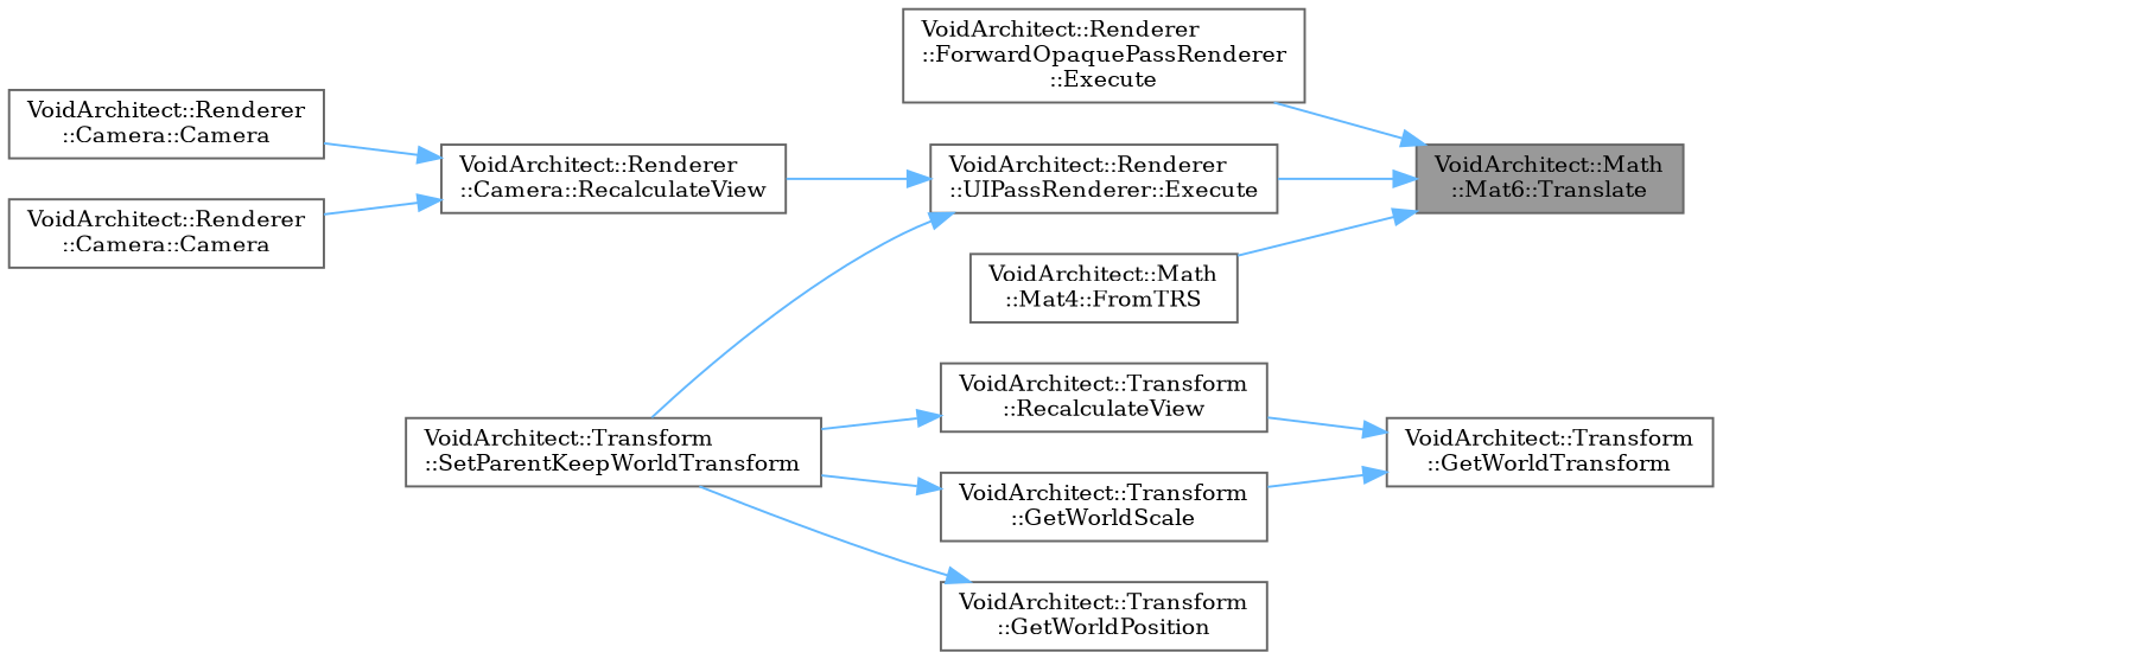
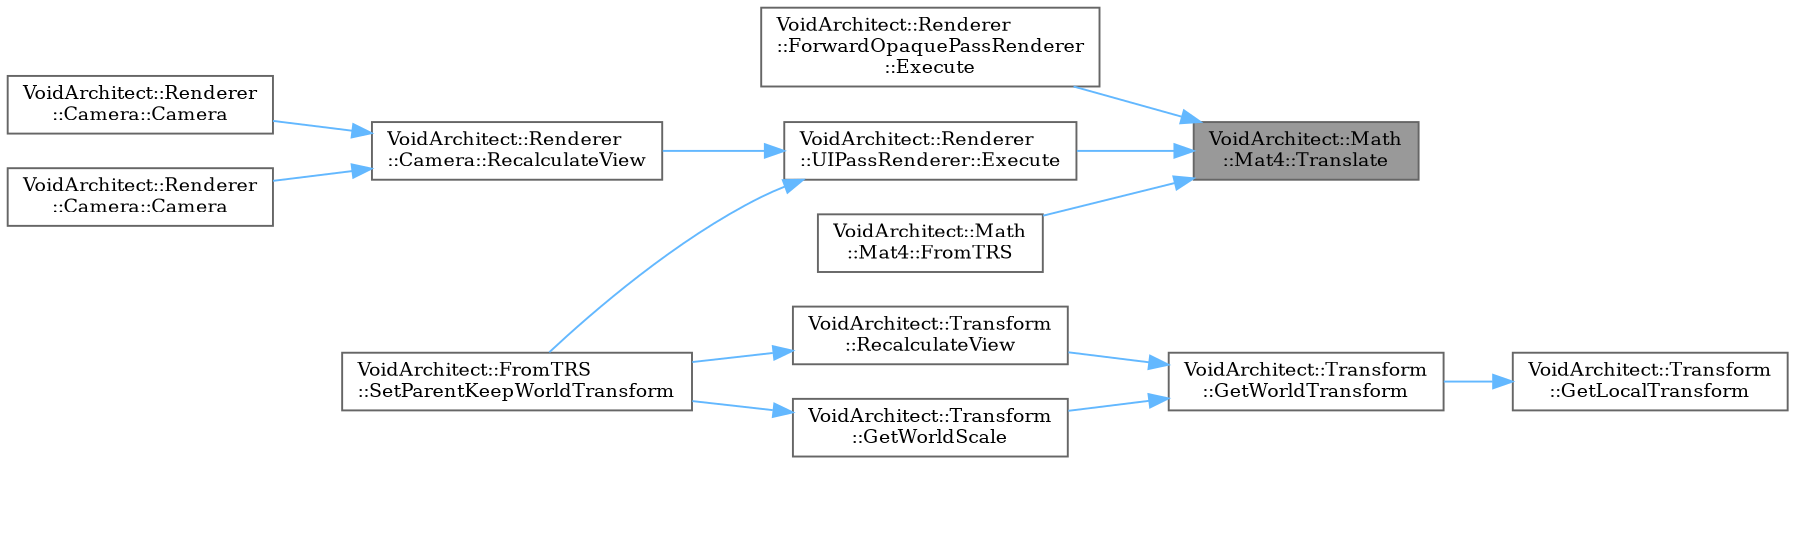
  digraph {
    fontname="DejaVu Serif"
    rankdir=RL
    node [color=grey40 fillcolor=white fontname="DejaVu Serif" fontsize=10 shape=box style=filled]
    edge [color=steelblue1 dir=back fontname="DejaVu Serif" fontsize=10 labelfontname=Helvetica labelfontsize=10 style=solid]
-   n1 [color=gray40 fillcolor=grey60 fontcolor=black height=0.2 label="VoidArchitect::Math\l::Mat6::Translate" width=0.4]
+   n1 [color=gray40 fillcolor=grey60 fontcolor=black height=0.2 label="VoidArchitect::Math\l::Mat4::Translate" width=0.4]
    n2 [height=0.2 label="VoidArchitect::Renderer\l::ForwardOpaquePassRenderer\l::Execute" width=0.4]
    n3 [height=0.2 label="VoidArchitect::Renderer\l::UIPassRenderer::Execute" width=0.4]
    n4 [height=0.2 label="VoidArchitect::Math\l::Mat4::FromTRS" width=0.4]
    n5 [height=0.2 label="VoidArchitect::Renderer\l::Camera::RecalculateView" width=0.4]
-   n6 [height=0.2 label="VoidArchitect::Transform\l::SetParentKeepWorldTransform" width=0.4]
+   n6 [height=0.2 label="VoidArchitect::FromTRS\l::SetParentKeepWorldTransform" width=0.4]
    n7 [height=0.2 label="VoidArchitect::Renderer\l::Camera::Camera" width=0.4]
    n8 [height=0.2 label="VoidArchitect::Renderer\l::Camera::Camera" width=0.4]
+   n9 [height=0.2 label="VoidArchitect::Transform\l::GetLocalTransform" width=0.4]
    n10 [height=0.2 label="VoidArchitect::Transform\l::GetWorldTransform" width=0.4]
    n11 [height=0.2 label="VoidArchitect::Transform\l::RecalculateView" width=0.4]
    n12 [height=0.2 label="VoidArchitect::Transform\l::GetWorldScale" width=0.4]
-   n13 [height=0.2 label="VoidArchitect::Transform\l::GetWorldPosition" width=0.4]
    n1 -> n2
    n1 -> n3
    n1 -> n4
    n3 -> n5
    n3 -> n6
    n5 -> n7
    n5 -> n8
+   n9 -> n10
    n10 -> n11
    n10 -> n12
    n11 -> n6
    n12 -> n6
-   n13 -> n6
  }
